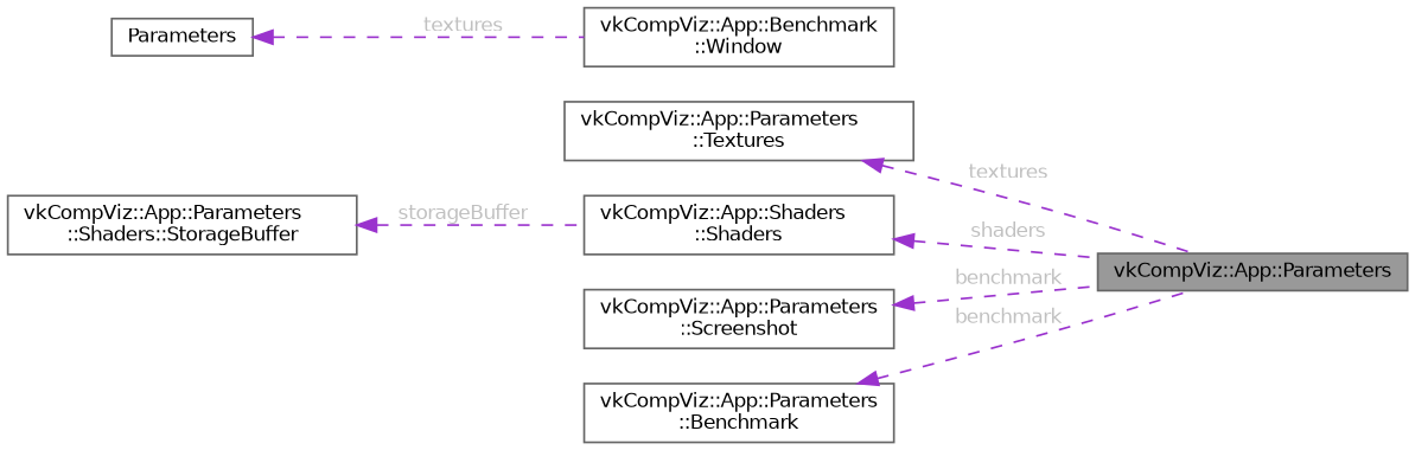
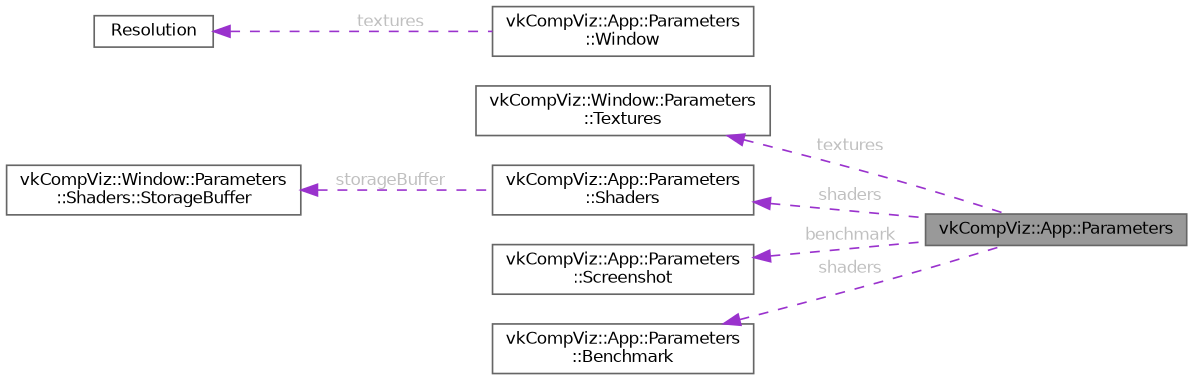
  digraph {
    rankdir=LR
    node [color=gray40 fillcolor=white fontname=Helvetica fontsize=10 shape=box style=filled]
    edge [color=darkorchid3 dir=back fontcolor=grey fontname=Helvetica fontsize=10 labelfontname=Helvetica labelfontsize=10 style=dashed]
    n1 [fillcolor=grey60 fontcolor=black height=0.2 label="vkCompViz::App::Parameters" width=0.4]
-   n2 [height=0.2 label="vkCompViz::App::Parameters\l::Textures" width=0.4]
-   n3 [height=0.2 label="vkCompViz::App::Shaders\l::Shaders" width=0.4]
-   n4 [height=0.2 label="vkCompViz::App::Parameters\l::Shaders::StorageBuffer" width=0.4]
+   n2 [height=0.2 label="vkCompViz::Window::Parameters\l::Textures" width=0.4]
+   n3 [height=0.2 label="vkCompViz::App::Parameters\l::Shaders" width=0.4]
+   n4 [height=0.2 label="vkCompViz::Window::Parameters\l::Shaders::StorageBuffer" width=0.4]
    n5 [height=0.2 label="vkCompViz::App::Parameters\l::Screenshot" width=0.4]
    n6 [height=0.2 label="vkCompViz::App::Parameters\l::Benchmark" width=0.4]
-   n7 [height=0.2 label="vkCompViz::App::Benchmark\l::Window" width=0.4]
-   n8 [height=0.2 label=Parameters width=0.4]
+   n7 [height=0.2 label="vkCompViz::App::Parameters\l::Window" width=0.4]
+   n8 [height=0.2 label=Resolution width=0.4]
    n2 -> n1 [label=" textures"]
    n3 -> n1 [label=" shaders"]
    n4 -> n3 [label=" storageBuffer"]
    n5 -> n1 [label=" benchmark"]
-   n6 -> n1 [label=" benchmark"]
+   n6 -> n1 [label=" shaders"]
    n8 -> n7 [label=" textures"]
  }
